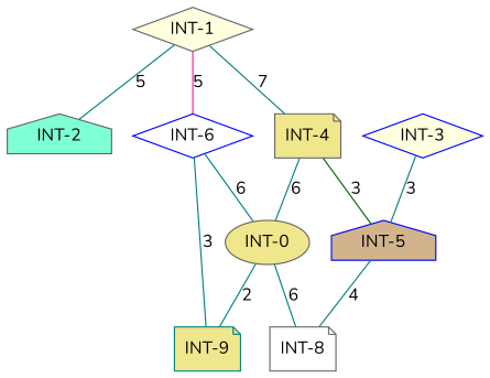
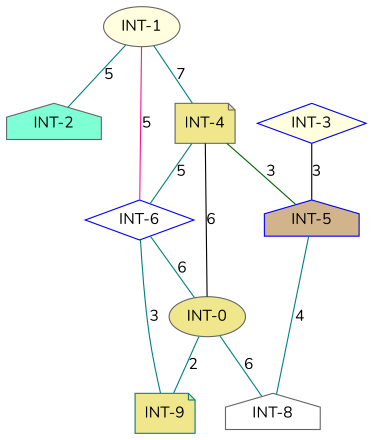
  strict graph {
    fontname=Nunito
    node [color=gray40 fillcolor=khaki fontname=Nunito shape=house style=filled]
    edge [color=teal fontname=Nunito]
-   n1 [fillcolor=lightyellow label="INT-1" shape=diamond]
+   n1 [fillcolor=lightyellow label="INT-1" shape=ellipse]
    n2 [fillcolor=aquamarine label="INT-2"]
    n3 [label="INT-4" shape=note]
    n4 [color=blue fillcolor=white label="INT-6" shape=diamond]
    n5 [color=blue fillcolor=tan label="INT-5"]
    n6 [label="INT-0" shape=ellipse]
    n7 [color=teal label="INT-9" shape=note]
    n8 [color=blue fillcolor=lightyellow label="INT-3" shape=diamond]
-   n9 [fillcolor=white label="INT-8" shape=note]
+   n9 [fillcolor=white label="INT-8"]
    n1 -- n2 [label=5]
    n1 -- n3 [label=7]
    n1 -- n4 [color=deeppink label=5]
+   n3 -- n4 [label=5]
    n3 -- n5 [color=darkgreen label=3]
-   n3 -- n6 [label=6]
+   n3 -- n6 [color=black label=6]
    n4 -- n6 [label=6]
    n4 -- n7 [label=3]
    n5 -- n9 [label=4]
    n6 -- n7 [label=2]
    n6 -- n9 [label=6]
-   n8 -- n5 [label=3]
+   n8 -- n5 [color=black label=3]
  }
